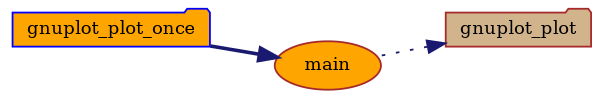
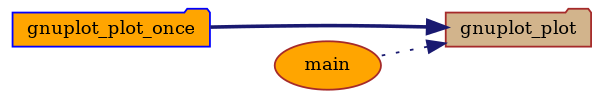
  digraph {
    fontname="DejaVu Serif"
    rankdir=RL
    node [color=brown fillcolor=orange fontname="DejaVu Serif" fontsize=10 shape=folder style=filled]
    edge [color=midnightblue dir=back fontname="DejaVu Serif" fontsize=10 labelfontname=Helvetica labelfontsize=10]
    n1 [fillcolor=tan fontcolor=black height=0.2 label=gnuplot_plot width=0.4]
    n2 [color=blue height=0.2 label=gnuplot_plot_once width=0.4]
    n3 [height=0.2 label=main shape=ellipse width=0.4]
-   n3 -> n2 [style=bold]
+   n1 -> n2 [style=bold]
    n1 -> n3 [style=dotted]
  }
